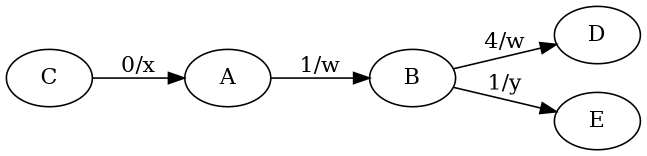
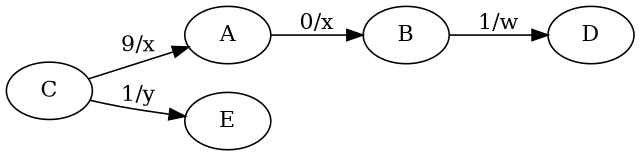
  digraph {
    rankdir=LR
    n1 [label=A]
    n2 [label=B]
    n3 [label=D]
    n4 [label=C]
    n5 [label=E]
-   n1 -> n2 [label="1/w"]
-   n2 -> n3 [label="4/w"]
-   n4 -> n1 [label="0/x"]
-   n2 -> n5 [label="1/y"]
+   n1 -> n2 [label="0/x"]
+   n2 -> n3 [label="1/w"]
+   n4 -> n1 [label="9/x"]
+   n4 -> n5 [label="1/y"]
  }
